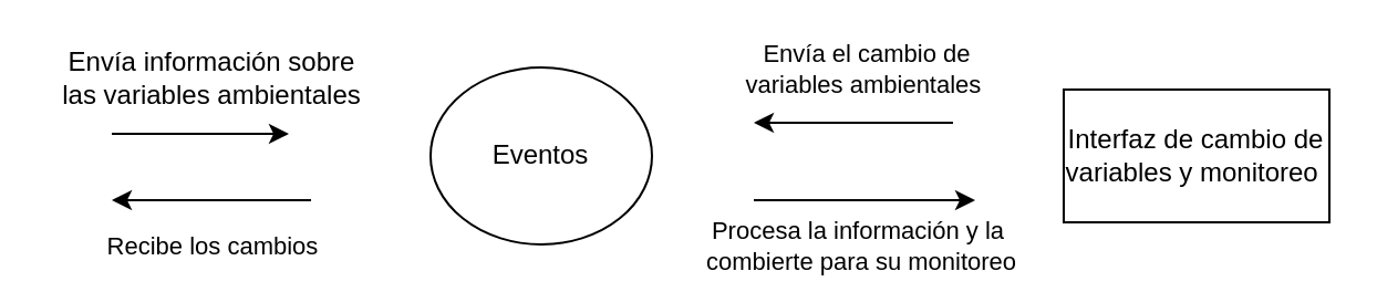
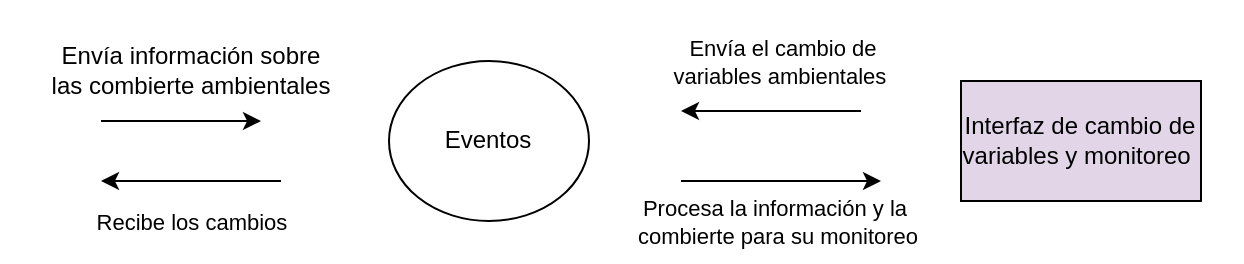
  <mxCell id="0" />
  <mxCell id="1" parent="0" />
  <mxCell id="2" value="Eventos" style="ellipse;whiteSpace=wrap;html=1;aspect=fixed;" vertex="1" parent="1"><mxGeometry x="194" y="30" width="100" height="80" as="geometry" /></mxCell>
- <mxCell id="3" value="Interfaz de cambio de variables y monitoreo&amp;nbsp;" style="rounded=0;whiteSpace=wrap;html=1;" vertex="1" parent="1"><mxGeometry x="480" y="40" width="120" height="60" as="geometry" /></mxCell>
+ <mxCell id="3" value="Interfaz de cambio de variables y monitoreo&amp;nbsp;" style="rounded=0;whiteSpace=wrap;html=1;fillColor=#e1d5e7;" vertex="1" parent="1"><mxGeometry x="480" y="40" width="120" height="60" as="geometry" /></mxCell>
  <mxCell id="4" value="" style="endArrow=classic;html=1;" edge="1" parent="1"><mxGeometry width="50" height="50" relative="1" as="geometry"><mxPoint x="50" y="60" as="sourcePoint" /><mxPoint x="130" y="60" as="targetPoint" /></mxGeometry></mxCell>
  <mxCell id="5" value="" style="endArrow=classic;html=1;" edge="1" parent="1"><mxGeometry width="50" height="50" relative="1" as="geometry"><mxPoint x="340" y="90" as="sourcePoint" /><mxPoint x="440" y="90" as="targetPoint" /></mxGeometry></mxCell>
  <mxCell id="6" value="Procesa la información y la&lt;br&gt;&amp;nbsp;combierte para su monitoreo" style="edgeLabel;html=1;align=center;verticalAlign=middle;resizable=0;points=[];" vertex="1" connectable="0" parent="5"><mxGeometry x="-0.28" y="2" relative="1" as="geometry"><mxPoint x="10" y="22" as="offset" /></mxGeometry></mxCell>
  <mxCell id="7" value="" style="endArrow=classic;html=1;" edge="1" parent="1"><mxGeometry width="50" height="50" relative="1" as="geometry"><mxPoint x="430" y="55" as="sourcePoint" /><mxPoint x="340" y="55" as="targetPoint" /></mxGeometry></mxCell>
  <mxCell id="8" value="Envía el cambio de &lt;br&gt;variables ambientales&amp;nbsp;" style="edgeLabel;html=1;align=center;verticalAlign=middle;resizable=0;points=[];" vertex="1" connectable="0" parent="7"><mxGeometry x="0.378" y="5" relative="1" as="geometry"><mxPoint x="22" y="-30" as="offset" /></mxGeometry></mxCell>
  <mxCell id="9" value="" style="endArrow=classic;html=1;" edge="1" parent="1"><mxGeometry width="50" height="50" relative="1" as="geometry"><mxPoint x="140" y="90" as="sourcePoint" /><mxPoint x="50" y="90" as="targetPoint" /></mxGeometry></mxCell>
  <mxCell id="10" value="Recibe los cambios&amp;nbsp;" style="edgeLabel;html=1;align=center;verticalAlign=middle;resizable=0;points=[];" vertex="1" connectable="0" parent="9"><mxGeometry x="-0.267" y="-1" relative="1" as="geometry"><mxPoint x="-11" y="21" as="offset" /></mxGeometry></mxCell>
- <mxCell id="11" value="Envía información sobre &lt;br&gt;las variables ambientales&lt;br&gt;" style="text;html=1;align=center;verticalAlign=middle;resizable=0;points=[];autosize=1;" vertex="1" parent="1"><mxGeometry x="20" y="20" width="150" height="30" as="geometry" /></mxCell>
+ <mxCell id="11" value="Envía información sobre &lt;br&gt;las combierte ambientales&lt;br&gt;" style="text;html=1;align=center;verticalAlign=middle;resizable=0;points=[];autosize=1;" vertex="1" parent="1"><mxGeometry x="20" y="20" width="150" height="30" as="geometry" /></mxCell>
